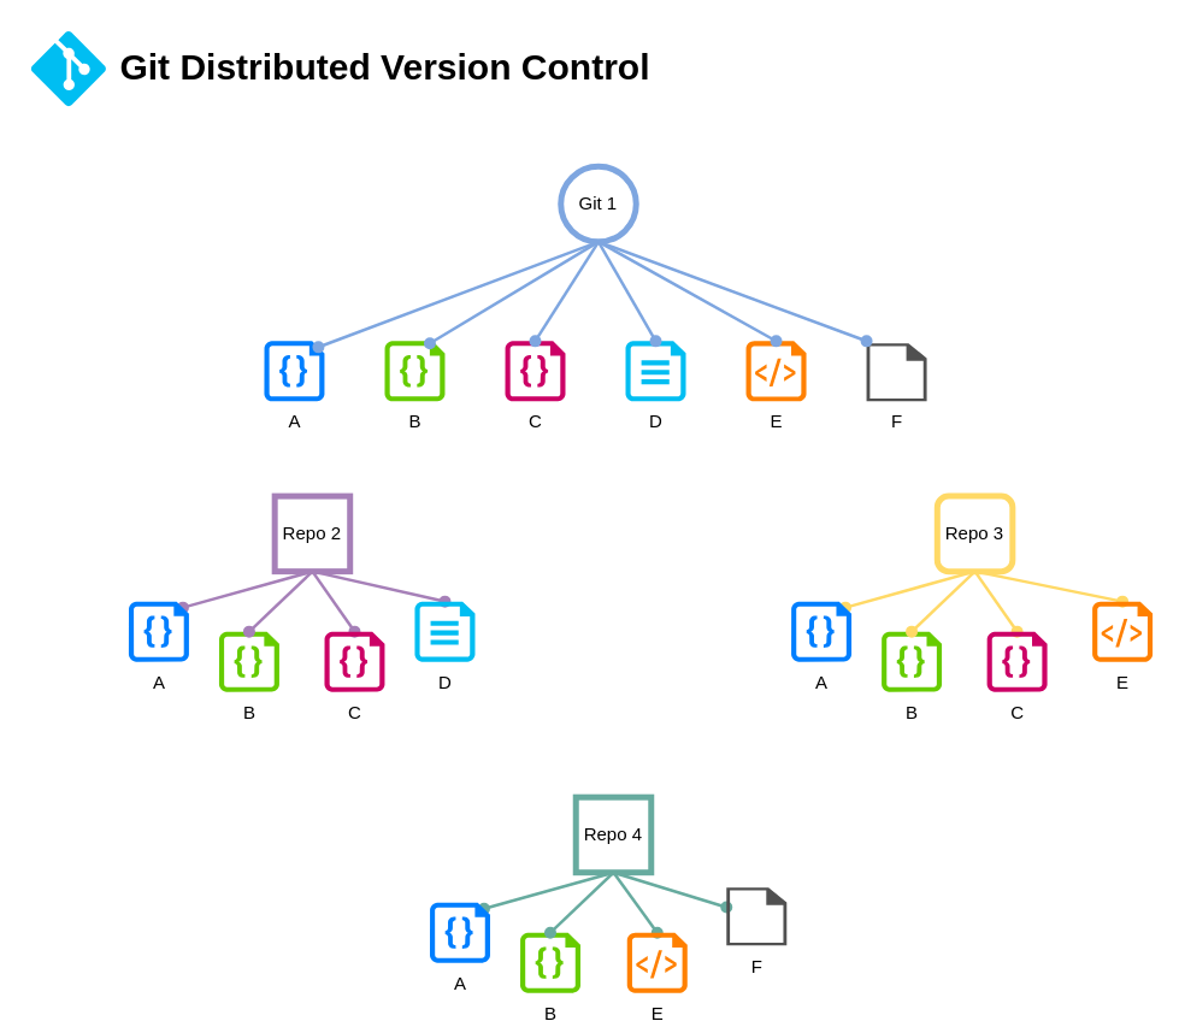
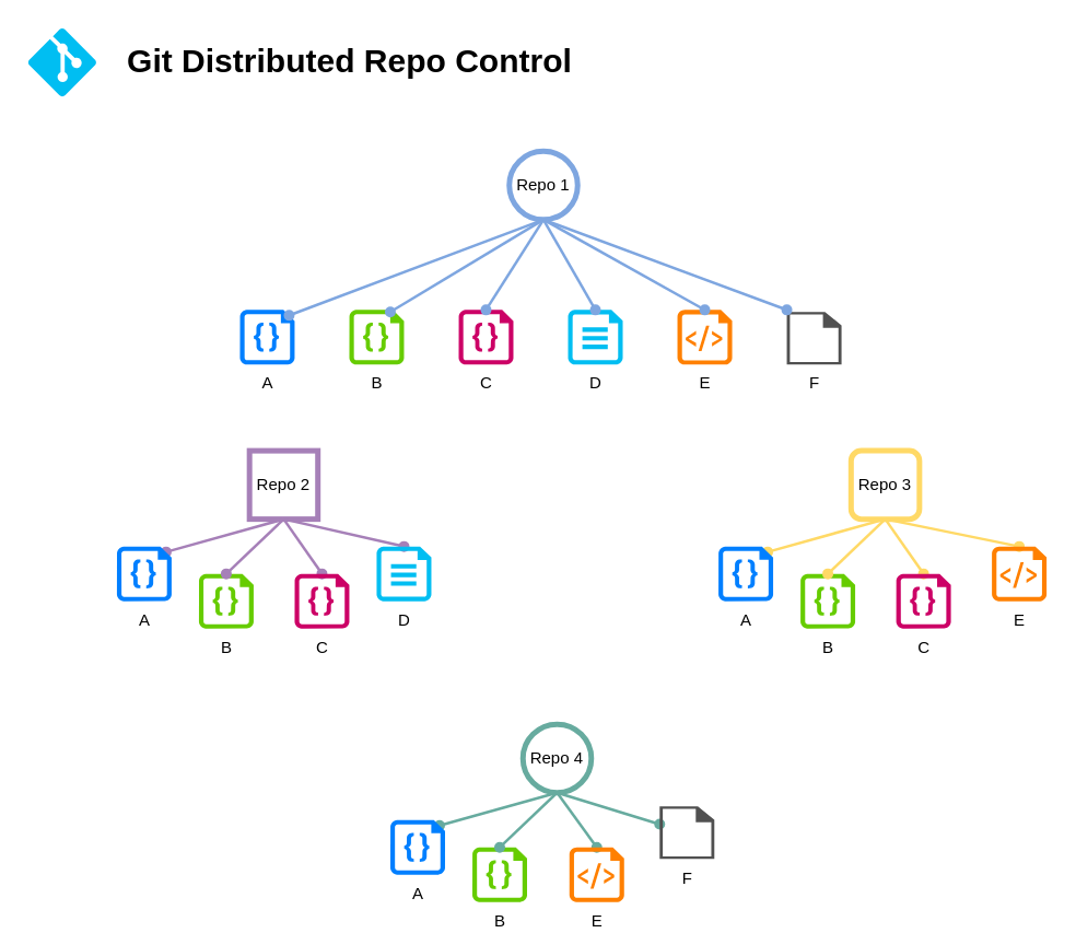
  <mxCell id="0" />
  <mxCell id="1" parent="0" />
  <mxCell id="2" value="" style="group" vertex="1" connectable="0" parent="1"><mxGeometry x="85" y="329" width="230" height="130" as="geometry" /></mxCell>
  <mxCell id="3" value="Repo 2" style="whiteSpace=wrap;html=1;aspect=fixed;fillColor=default;strokeWidth=4;strokeColor=#A680B8;rounded=0;" vertex="1" parent="2"><mxGeometry x="97" width="50" height="50" as="geometry" /></mxCell>
  <mxCell id="4" value="" style="endArrow=oval;html=1;rounded=0;entryX=0.9;entryY=0.1;entryDx=0;entryDy=0;entryPerimeter=0;endFill=1;strokeColor=#A680B8;strokeWidth=2;exitX=0.5;exitY=1;exitDx=0;exitDy=0;" edge="1" parent="2" source="3" target="7"><mxGeometry width="50" height="50" relative="1" as="geometry"><mxPoint x="110" y="46" as="sourcePoint" /><mxPoint x="410" y="356" as="targetPoint" /></mxGeometry></mxCell>
  <mxCell id="5" value="" style="endArrow=oval;html=1;rounded=0;endFill=1;strokeColor=#A680B8;strokeWidth=2;exitX=0.5;exitY=1;exitDx=0;exitDy=0;entryX=0.5;entryY=0;entryDx=0;entryDy=0;entryPerimeter=0;" edge="1" parent="2" source="3" target="9"><mxGeometry width="50" height="50" relative="1" as="geometry"><mxPoint x="114.322" y="52.678" as="sourcePoint" /><mxPoint x="80" y="116" as="targetPoint" /></mxGeometry></mxCell>
  <mxCell id="6" value="" style="endArrow=oval;html=1;rounded=0;endFill=1;strokeColor=#A680B8;strokeWidth=2;entryX=0.5;entryY=0;entryDx=0;entryDy=0;entryPerimeter=0;exitX=0.5;exitY=1;exitDx=0;exitDy=0;" edge="1" parent="2" source="3" target="8"><mxGeometry width="50" height="50" relative="1" as="geometry"><mxPoint x="120" y="56" as="sourcePoint" /><mxPoint x="90" y="126" as="targetPoint" /></mxGeometry></mxCell>
  <mxCell id="7" value="A" style="verticalLabelPosition=bottom;html=1;verticalAlign=top;align=center;strokeColor=none;fillColor=#007FFF;shape=mxgraph.azure.code_file;pointerEvents=1;" vertex="1" parent="2"><mxGeometry y="70" width="40" height="40" as="geometry" /></mxCell>
  <mxCell id="8" value="D" style="verticalLabelPosition=bottom;html=1;verticalAlign=top;align=center;strokeColor=none;fillColor=#00BEF2;shape=mxgraph.azure.file;pointerEvents=1;" vertex="1" parent="2"><mxGeometry x="190" y="70" width="40" height="40" as="geometry" /></mxCell>
  <mxCell id="9" value="C" style="verticalLabelPosition=bottom;html=1;verticalAlign=top;align=center;strokeColor=none;fillColor=#CC0066;shape=mxgraph.azure.code_file;pointerEvents=1;" vertex="1" parent="2"><mxGeometry x="130" y="90" width="40" height="40" as="geometry" /></mxCell>
  <mxCell id="10" value="B" style="verticalLabelPosition=bottom;html=1;verticalAlign=top;align=center;strokeColor=none;fillColor=#66CC00;shape=mxgraph.azure.code_file;pointerEvents=1;" vertex="1" parent="2"><mxGeometry x="60" y="90" width="40" height="40" as="geometry" /></mxCell>
  <mxCell id="11" value="" style="endArrow=oval;html=1;rounded=0;exitX=0.5;exitY=1;exitDx=0;exitDy=0;entryX=0.5;entryY=0;entryDx=0;entryDy=0;entryPerimeter=0;endFill=1;strokeColor=#A680B8;strokeWidth=2;" edge="1" parent="2" source="3" target="10"><mxGeometry width="50" height="50" relative="1" as="geometry"><mxPoint x="178.322" y="40.178" as="sourcePoint" /><mxPoint x="10" y="117.5" as="targetPoint" /></mxGeometry></mxCell>
  <mxCell id="12" value="" style="group" vertex="1" connectable="0" parent="1"><mxGeometry x="175" y="110" width="440" height="156" as="geometry" /></mxCell>
  <mxCell id="13" value="" style="group" vertex="1" connectable="0" parent="12"><mxGeometry y="116" width="440" height="40" as="geometry" /></mxCell>
  <mxCell id="14" value="A" style="verticalLabelPosition=bottom;html=1;verticalAlign=top;align=center;strokeColor=none;fillColor=#007FFF;shape=mxgraph.azure.code_file;pointerEvents=1;" vertex="1" parent="13"><mxGeometry width="40" height="40" as="geometry" /></mxCell>
  <mxCell id="15" value="D" style="verticalLabelPosition=bottom;html=1;verticalAlign=top;align=center;strokeColor=none;fillColor=#00BEF2;shape=mxgraph.azure.file;pointerEvents=1;" vertex="1" parent="13"><mxGeometry x="240" width="40" height="40" as="geometry" /></mxCell>
  <mxCell id="16" value="E" style="verticalLabelPosition=bottom;html=1;verticalAlign=top;align=center;strokeColor=none;fillColor=#FF8000;shape=mxgraph.azure.script_file;pointerEvents=1;" vertex="1" parent="13"><mxGeometry x="320" width="40" height="40" as="geometry" /></mxCell>
  <mxCell id="17" value="F" style="sketch=0;pointerEvents=1;shadow=0;dashed=0;html=1;strokeColor=none;fillColor=#505050;labelPosition=center;verticalLabelPosition=bottom;verticalAlign=top;outlineConnect=0;align=center;shape=mxgraph.office.concepts.document_blank;" vertex="1" parent="13"><mxGeometry x="400" y="1.5" width="40" height="38.5" as="geometry" /></mxCell>
  <mxCell id="18" value="C" style="verticalLabelPosition=bottom;html=1;verticalAlign=top;align=center;strokeColor=none;fillColor=#CC0066;shape=mxgraph.azure.code_file;pointerEvents=1;" vertex="1" parent="13"><mxGeometry x="160" width="40" height="40" as="geometry" /></mxCell>
  <mxCell id="19" value="B" style="verticalLabelPosition=bottom;html=1;verticalAlign=top;align=center;strokeColor=none;fillColor=#66CC00;shape=mxgraph.azure.code_file;pointerEvents=1;" vertex="1" parent="13"><mxGeometry x="80" width="40" height="40" as="geometry" /></mxCell>
  <mxCell id="20" value="" style="endArrow=oval;html=1;rounded=0;exitX=0.5;exitY=1;exitDx=0;exitDy=0;entryX=0.9;entryY=0.1;entryDx=0;entryDy=0;entryPerimeter=0;endFill=1;strokeColor=#7EA6E0;strokeWidth=2;" edge="1" parent="13" source="21"><mxGeometry width="50" height="50" relative="1" as="geometry"><mxPoint x="278.322" y="-75.822" as="sourcePoint" /><mxPoint x="110" y="1.5" as="targetPoint" /></mxGeometry></mxCell>
- <mxCell id="21" value="Git 1" style="ellipse;whiteSpace=wrap;html=1;aspect=fixed;fillColor=default;strokeWidth=4;strokeColor=#7EA6E0;" vertex="1" parent="12"><mxGeometry x="197" width="50" height="50" as="geometry" /></mxCell>
+ <mxCell id="21" value="Repo 1" style="ellipse;whiteSpace=wrap;html=1;aspect=fixed;fillColor=default;strokeWidth=4;strokeColor=#7EA6E0;" vertex="1" parent="12"><mxGeometry x="197" width="50" height="50" as="geometry" /></mxCell>
  <mxCell id="22" value="" style="endArrow=oval;html=1;rounded=0;entryX=0.9;entryY=0.1;entryDx=0;entryDy=0;entryPerimeter=0;endFill=1;strokeColor=#7EA6E0;strokeWidth=2;exitX=0.5;exitY=1;exitDx=0;exitDy=0;" edge="1" parent="12" source="21" target="14"><mxGeometry width="50" height="50" relative="1" as="geometry"><mxPoint x="210" y="46" as="sourcePoint" /><mxPoint x="510" y="356" as="targetPoint" /></mxGeometry></mxCell>
  <mxCell id="23" value="" style="endArrow=oval;html=1;rounded=0;endFill=1;strokeColor=#7EA6E0;strokeWidth=2;exitX=0.5;exitY=1;exitDx=0;exitDy=0;entryX=0.5;entryY=0;entryDx=0;entryDy=0;entryPerimeter=0;" edge="1" parent="12" source="21" target="18"><mxGeometry width="50" height="50" relative="1" as="geometry"><mxPoint x="214.322" y="52.678" as="sourcePoint" /><mxPoint x="180" y="116" as="targetPoint" /></mxGeometry></mxCell>
  <mxCell id="24" value="" style="endArrow=oval;html=1;rounded=0;endFill=1;strokeColor=#7EA6E0;strokeWidth=2;entryX=0.5;entryY=0;entryDx=0;entryDy=0;entryPerimeter=0;exitX=0.5;exitY=1;exitDx=0;exitDy=0;" edge="1" parent="12" source="21" target="15"><mxGeometry width="50" height="50" relative="1" as="geometry"><mxPoint x="220" y="56" as="sourcePoint" /><mxPoint x="190" y="126" as="targetPoint" /></mxGeometry></mxCell>
  <mxCell id="25" value="" style="endArrow=oval;html=1;rounded=0;endFill=1;strokeColor=#7EA6E0;strokeWidth=2;exitX=0.5;exitY=1;exitDx=0;exitDy=0;entryX=0.5;entryY=0;entryDx=0;entryDy=0;entryPerimeter=0;" edge="1" parent="12" source="21" target="16"><mxGeometry width="50" height="50" relative="1" as="geometry"><mxPoint x="242" y="70" as="sourcePoint" /><mxPoint x="200" y="136" as="targetPoint" /></mxGeometry></mxCell>
  <mxCell id="26" value="" style="endArrow=oval;html=1;rounded=0;endFill=1;strokeColor=#7EA6E0;strokeWidth=2;exitX=0.5;exitY=1;exitDx=0;exitDy=0;" edge="1" parent="12" source="21"><mxGeometry width="50" height="50" relative="1" as="geometry"><mxPoint x="252" y="80" as="sourcePoint" /><mxPoint x="400" y="116" as="targetPoint" /></mxGeometry></mxCell>
  <mxCell id="27" value="" style="group" vertex="1" connectable="0" parent="1"><mxGeometry x="525" y="329" width="240" height="130" as="geometry" /></mxCell>
  <mxCell id="28" value="Repo 3" style="whiteSpace=wrap;html=1;aspect=fixed;fillColor=default;strokeWidth=4;strokeColor=#FFD966;rounded=1;" vertex="1" parent="27"><mxGeometry x="97" width="50" height="50" as="geometry" /></mxCell>
  <mxCell id="29" value="" style="endArrow=oval;html=1;rounded=0;entryX=0.9;entryY=0.1;entryDx=0;entryDy=0;entryPerimeter=0;endFill=1;strokeColor=#FFD966;strokeWidth=2;exitX=0.5;exitY=1;exitDx=0;exitDy=0;" edge="1" parent="27" source="28" target="32"><mxGeometry width="50" height="50" relative="1" as="geometry"><mxPoint x="110" y="46" as="sourcePoint" /><mxPoint x="410" y="356" as="targetPoint" /></mxGeometry></mxCell>
  <mxCell id="30" value="" style="endArrow=oval;html=1;rounded=0;endFill=1;strokeColor=#FFD966;strokeWidth=2;exitX=0.5;exitY=1;exitDx=0;exitDy=0;entryX=0.5;entryY=0;entryDx=0;entryDy=0;entryPerimeter=0;" edge="1" parent="27" source="28" target="33"><mxGeometry width="50" height="50" relative="1" as="geometry"><mxPoint x="114.322" y="52.678" as="sourcePoint" /><mxPoint x="80" y="116" as="targetPoint" /></mxGeometry></mxCell>
  <mxCell id="31" value="" style="endArrow=oval;html=1;rounded=0;endFill=1;strokeColor=#FFD966;strokeWidth=2;entryX=0.5;entryY=0;entryDx=0;entryDy=0;entryPerimeter=0;exitX=0.5;exitY=1;exitDx=0;exitDy=0;" edge="1" parent="27" source="28" target="36"><mxGeometry width="50" height="50" relative="1" as="geometry"><mxPoint x="120" y="56" as="sourcePoint" /><mxPoint x="210" y="70" as="targetPoint" /></mxGeometry></mxCell>
  <mxCell id="32" value="A" style="verticalLabelPosition=bottom;html=1;verticalAlign=top;align=center;strokeColor=none;fillColor=#007FFF;shape=mxgraph.azure.code_file;pointerEvents=1;" vertex="1" parent="27"><mxGeometry y="70" width="40" height="40" as="geometry" /></mxCell>
  <mxCell id="33" value="C" style="verticalLabelPosition=bottom;html=1;verticalAlign=top;align=center;strokeColor=none;fillColor=#CC0066;shape=mxgraph.azure.code_file;pointerEvents=1;" vertex="1" parent="27"><mxGeometry x="130" y="90" width="40" height="40" as="geometry" /></mxCell>
  <mxCell id="34" value="B" style="verticalLabelPosition=bottom;html=1;verticalAlign=top;align=center;strokeColor=none;fillColor=#66CC00;shape=mxgraph.azure.code_file;pointerEvents=1;" vertex="1" parent="27"><mxGeometry x="60" y="90" width="40" height="40" as="geometry" /></mxCell>
  <mxCell id="35" value="" style="endArrow=oval;html=1;rounded=0;exitX=0.5;exitY=1;exitDx=0;exitDy=0;entryX=0.5;entryY=0;entryDx=0;entryDy=0;entryPerimeter=0;endFill=1;strokeColor=#FFD966;strokeWidth=2;" edge="1" parent="27" source="28" target="34"><mxGeometry width="50" height="50" relative="1" as="geometry"><mxPoint x="178.322" y="40.178" as="sourcePoint" /><mxPoint x="10" y="117.5" as="targetPoint" /></mxGeometry></mxCell>
  <mxCell id="36" value="E" style="verticalLabelPosition=bottom;html=1;verticalAlign=top;align=center;strokeColor=none;fillColor=#FF8000;shape=mxgraph.azure.script_file;pointerEvents=1;" vertex="1" parent="27"><mxGeometry x="200" y="70" width="40" height="40" as="geometry" /></mxCell>
  <mxCell id="37" value="" style="group" vertex="1" connectable="0" parent="1"><mxGeometry x="285" y="529" width="230" height="130" as="geometry" /></mxCell>
- <mxCell id="38" value="Repo 4" style="whiteSpace=wrap;html=1;aspect=fixed;fillColor=default;strokeWidth=4;strokeColor=#67AB9F;rounded=0;" vertex="1" parent="37"><mxGeometry x="97" width="50" height="50" as="geometry" /></mxCell>
+ <mxCell id="38" value="Repo 4" style="ellipse;whiteSpace=wrap;html=1;aspect=fixed;fillColor=default;strokeWidth=4;strokeColor=#67AB9F;" vertex="1" parent="37"><mxGeometry x="97" width="50" height="50" as="geometry" /></mxCell>
  <mxCell id="39" value="" style="endArrow=oval;html=1;rounded=0;entryX=0.9;entryY=0.1;entryDx=0;entryDy=0;entryPerimeter=0;endFill=1;strokeColor=#67AB9F;strokeWidth=2;exitX=0.5;exitY=1;exitDx=0;exitDy=0;" edge="1" parent="37" source="38" target="42"><mxGeometry width="50" height="50" relative="1" as="geometry"><mxPoint x="110" y="46" as="sourcePoint" /><mxPoint x="410" y="356" as="targetPoint" /></mxGeometry></mxCell>
  <mxCell id="40" value="" style="endArrow=oval;html=1;rounded=0;endFill=1;strokeColor=#67AB9F;strokeWidth=2;exitX=0.5;exitY=1;exitDx=0;exitDy=0;entryX=0.5;entryY=0;entryDx=0;entryDy=0;entryPerimeter=0;" edge="1" parent="37" source="38" target="45"><mxGeometry width="50" height="50" relative="1" as="geometry"><mxPoint x="114.322" y="52.678" as="sourcePoint" /><mxPoint x="150" y="90" as="targetPoint" /></mxGeometry></mxCell>
  <mxCell id="41" value="" style="endArrow=oval;html=1;rounded=0;endFill=1;strokeColor=#67AB9F;strokeWidth=2;exitX=0.5;exitY=1;exitDx=0;exitDy=0;" edge="1" parent="37" source="38" target="46"><mxGeometry width="50" height="50" relative="1" as="geometry"><mxPoint x="120" y="56" as="sourcePoint" /><mxPoint x="210" y="70" as="targetPoint" /></mxGeometry></mxCell>
  <mxCell id="42" value="A" style="verticalLabelPosition=bottom;html=1;verticalAlign=top;align=center;strokeColor=none;fillColor=#007FFF;shape=mxgraph.azure.code_file;pointerEvents=1;" vertex="1" parent="37"><mxGeometry y="70" width="40" height="40" as="geometry" /></mxCell>
  <mxCell id="43" value="B" style="verticalLabelPosition=bottom;html=1;verticalAlign=top;align=center;strokeColor=none;fillColor=#66CC00;shape=mxgraph.azure.code_file;pointerEvents=1;" vertex="1" parent="37"><mxGeometry x="60" y="90" width="40" height="40" as="geometry" /></mxCell>
  <mxCell id="44" value="" style="endArrow=oval;html=1;rounded=0;exitX=0.5;exitY=1;exitDx=0;exitDy=0;entryX=0.5;entryY=0;entryDx=0;entryDy=0;entryPerimeter=0;endFill=1;strokeColor=#67AB9F;strokeWidth=2;" edge="1" parent="37" source="38" target="43"><mxGeometry width="50" height="50" relative="1" as="geometry"><mxPoint x="178.322" y="40.178" as="sourcePoint" /><mxPoint x="10" y="117.5" as="targetPoint" /></mxGeometry></mxCell>
  <mxCell id="45" value="E" style="verticalLabelPosition=bottom;html=1;verticalAlign=top;align=center;strokeColor=none;fillColor=#FF8000;shape=mxgraph.azure.script_file;pointerEvents=1;" vertex="1" parent="37"><mxGeometry x="131" y="90" width="40" height="40" as="geometry" /></mxCell>
  <mxCell id="46" value="F" style="sketch=0;pointerEvents=1;shadow=0;dashed=0;html=1;strokeColor=none;fillColor=#505050;labelPosition=center;verticalLabelPosition=bottom;verticalAlign=top;outlineConnect=0;align=center;shape=mxgraph.office.concepts.document_blank;" vertex="1" parent="37"><mxGeometry x="197" y="60" width="40" height="38.5" as="geometry" /></mxCell>
  <mxCell id="47" value="" style="group" vertex="1" connectable="0" parent="1"><mxGeometry x="20" y="20" width="420" height="50" as="geometry" /></mxCell>
- <mxCell id="48" value="&lt;font size=&quot;1&quot;&gt;&lt;b style=&quot;font-size: 24px&quot;&gt;Git Distributed Version Control&lt;/b&gt;&lt;/font&gt;" style="text;html=1;resizable=0;autosize=1;align=center;verticalAlign=middle;points=[];fillColor=none;strokeColor=none;rounded=0;" vertex="1" parent="47"><mxGeometry x="50" y="15" width="370" height="20" as="geometry" /></mxCell>
+ <mxCell id="48" value="&lt;font size=&quot;1&quot;&gt;&lt;b style=&quot;font-size: 24px&quot;&gt;Git Distributed Repo Control&lt;/b&gt;&lt;/font&gt;" style="text;html=1;resizable=0;autosize=1;align=center;verticalAlign=middle;points=[];fillColor=none;strokeColor=none;rounded=0;" vertex="1" parent="47"><mxGeometry x="50" y="15" width="370" height="20" as="geometry" /></mxCell>
  <mxCell id="49" value="" style="verticalLabelPosition=bottom;html=1;verticalAlign=top;align=center;strokeColor=none;fillColor=#00BEF2;shape=mxgraph.azure.git_repository;fontFamily=Verdana;fontSize=24;" vertex="1" parent="47"><mxGeometry width="50" height="50" as="geometry" /></mxCell>
